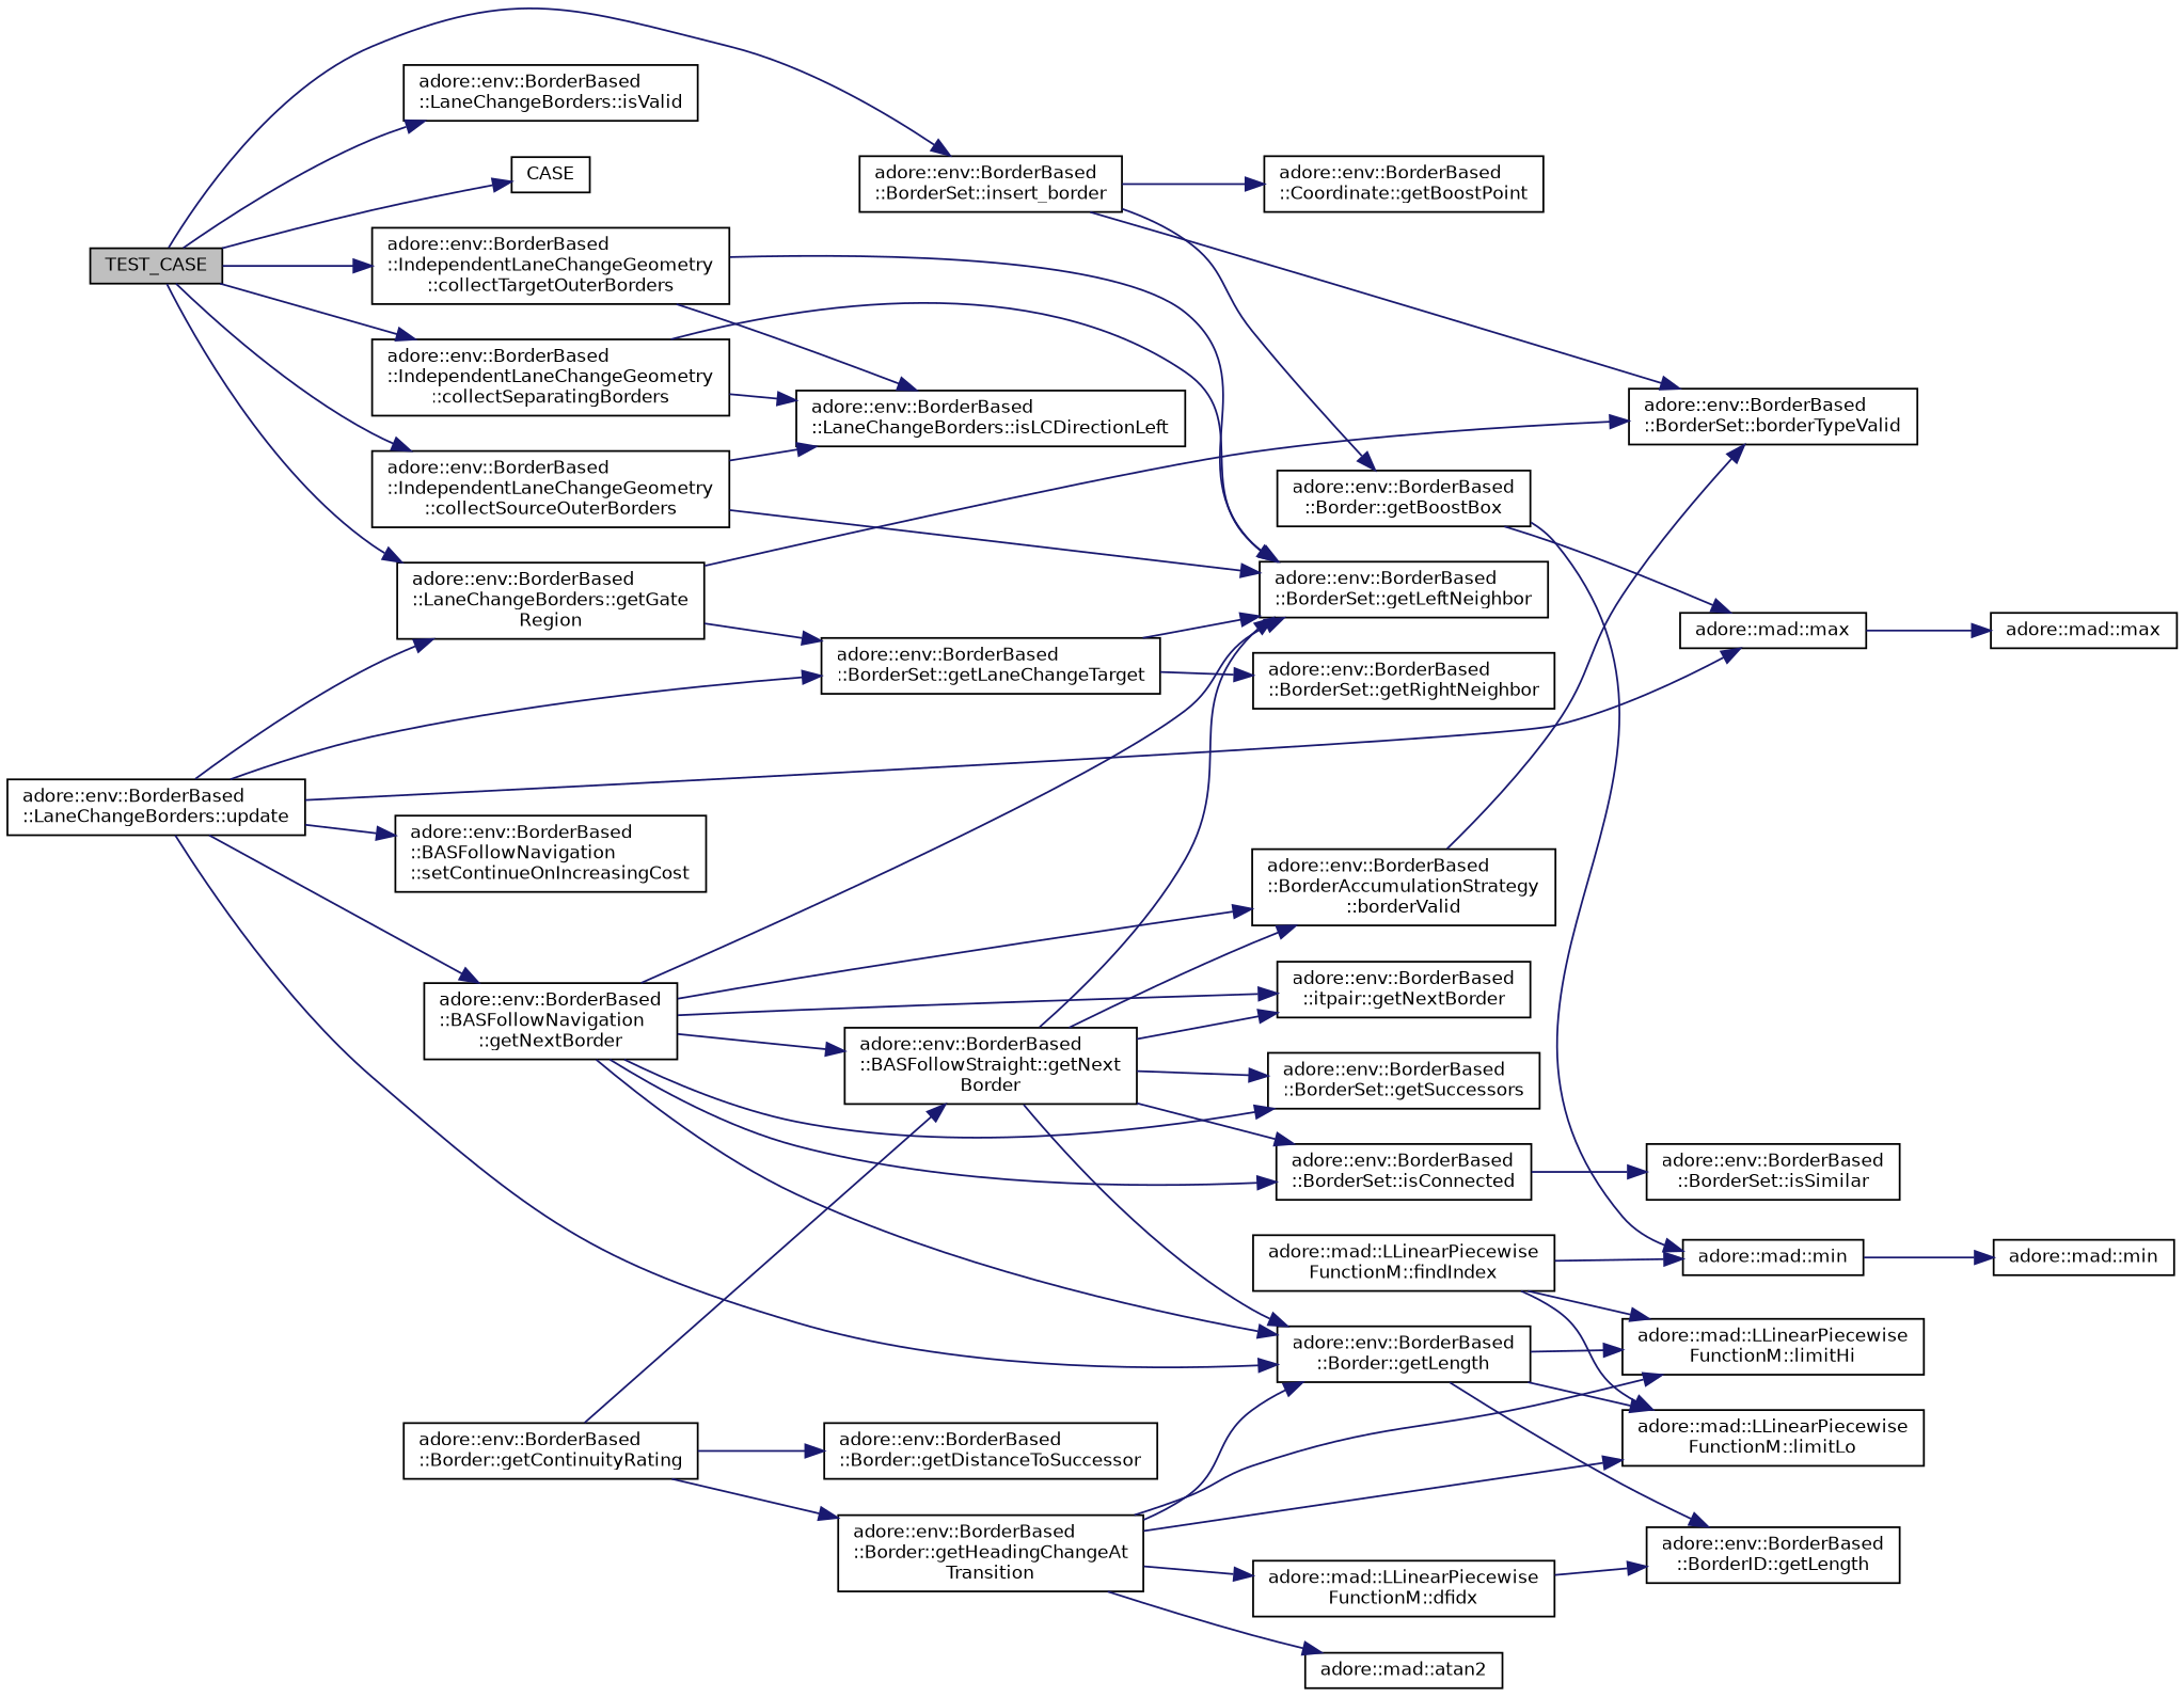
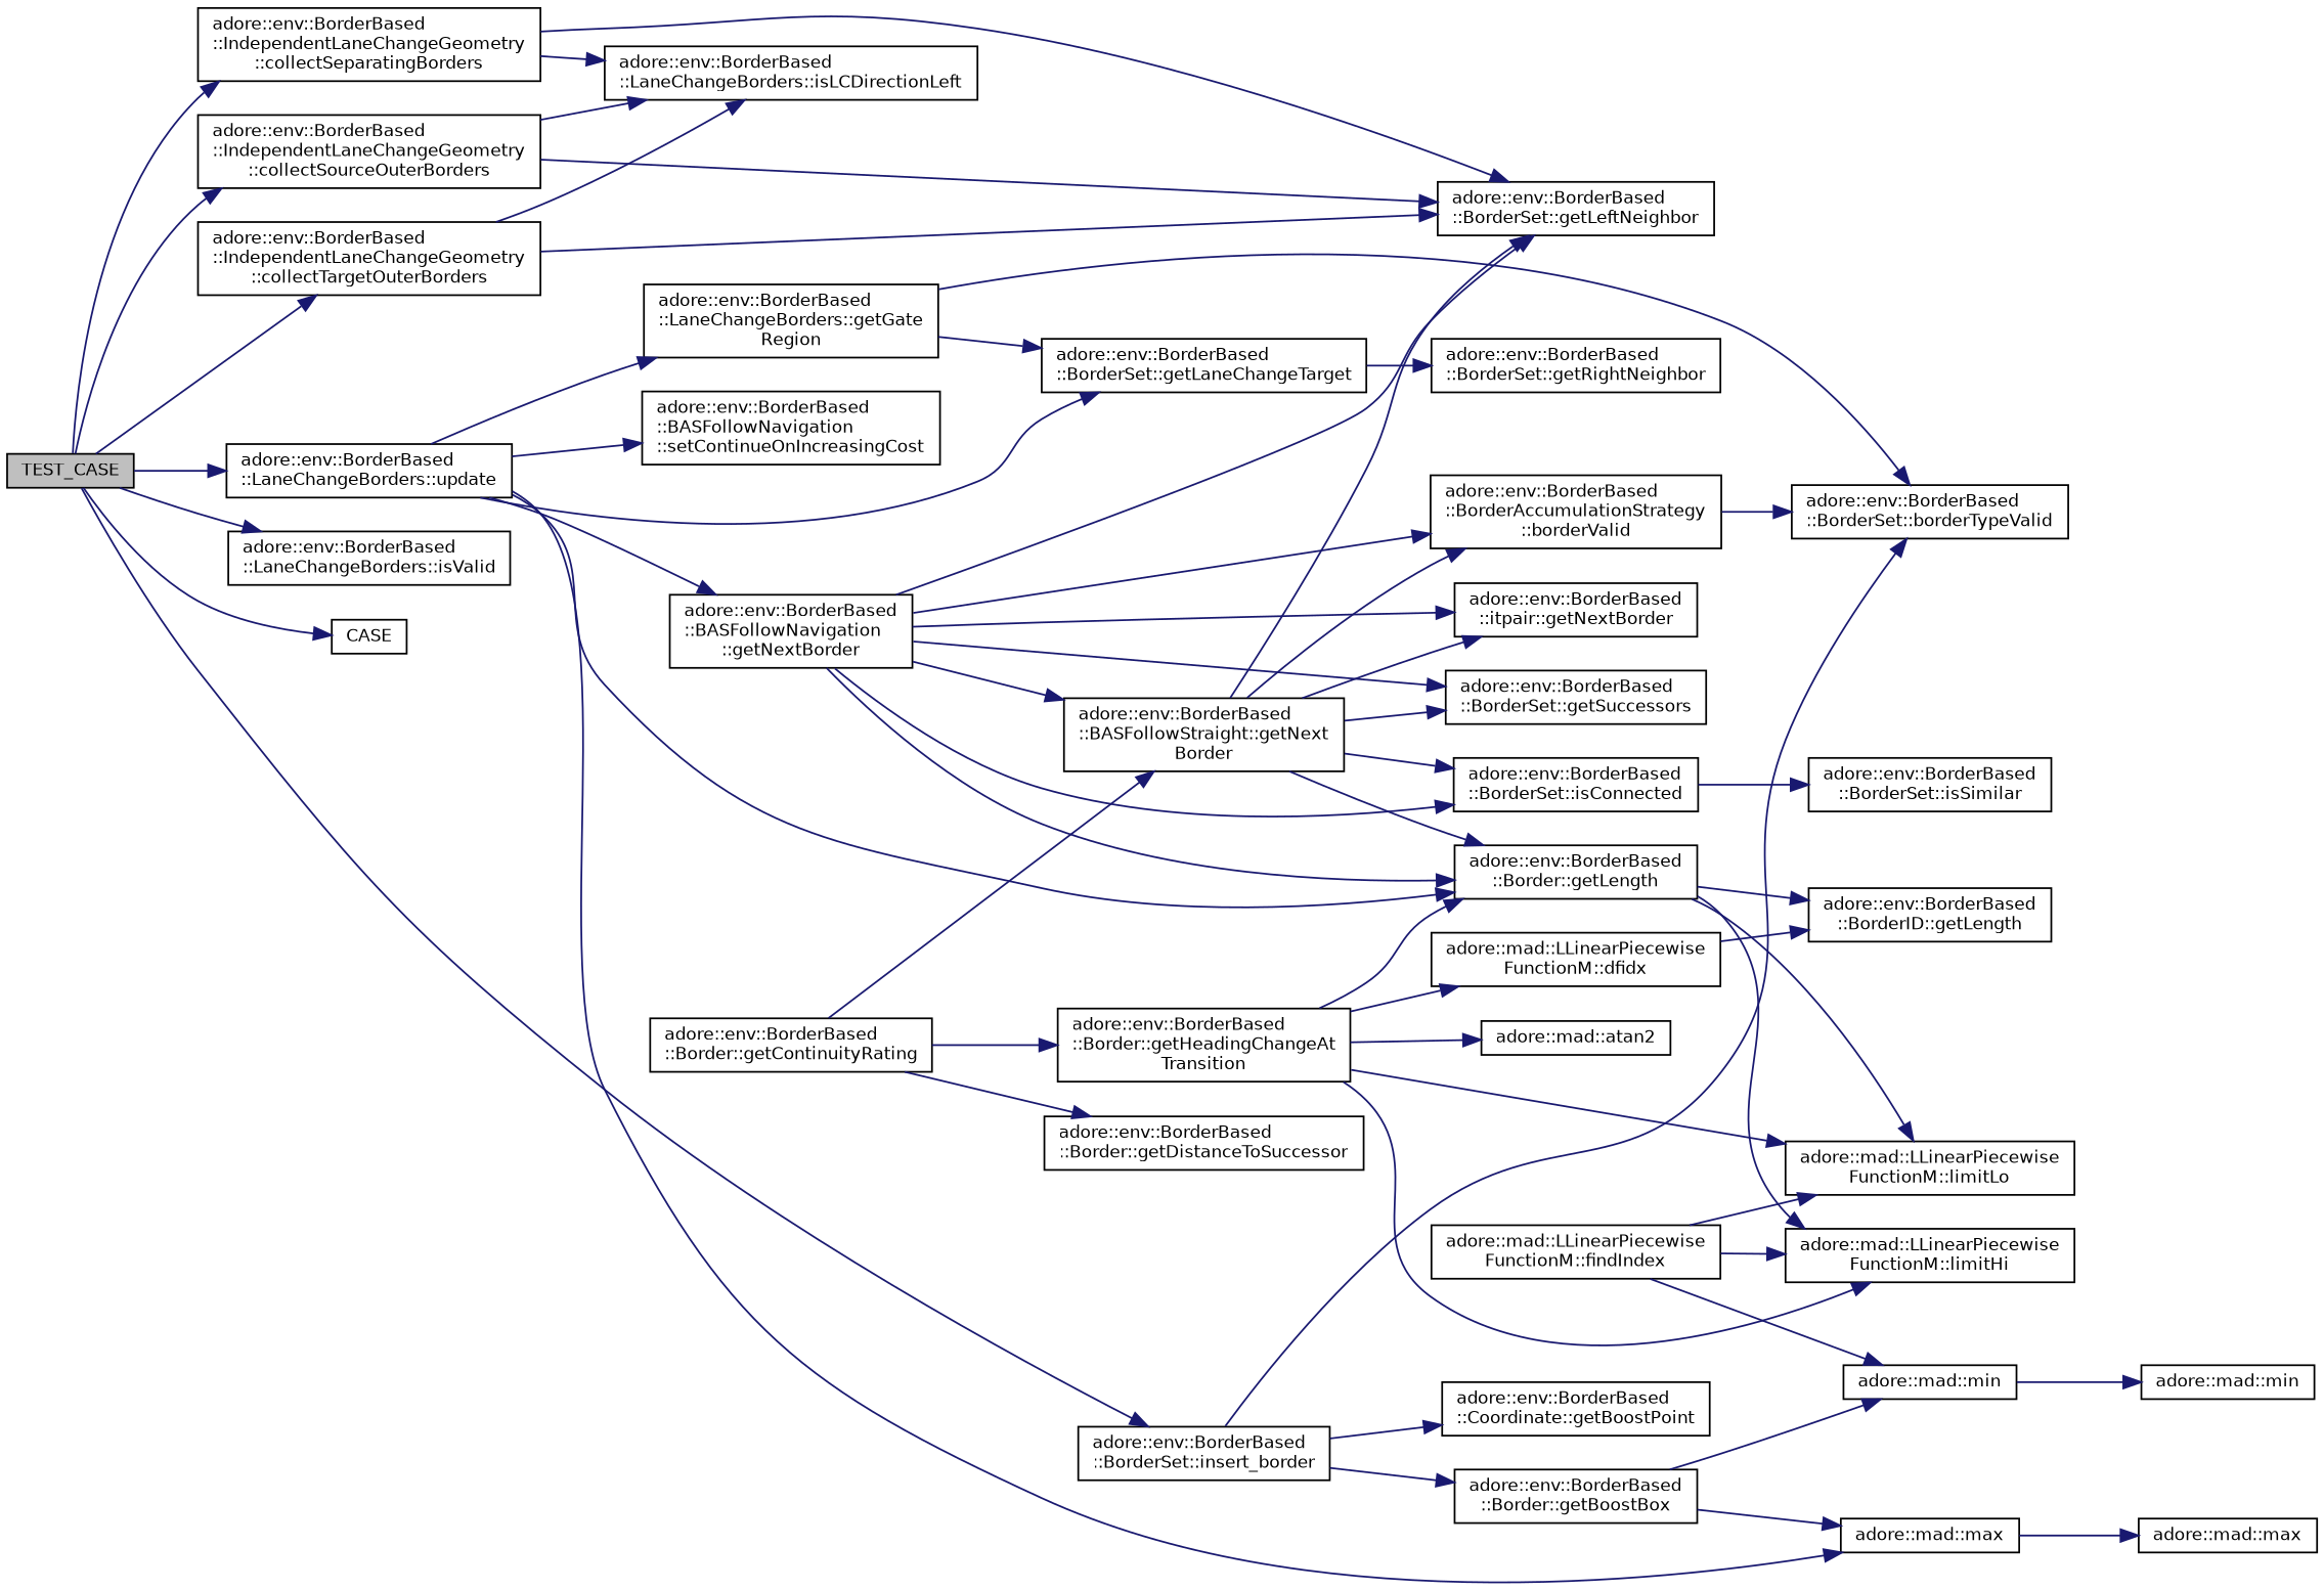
  digraph {
    rankdir=LR
    node [color=black fillcolor=white fontname=Helvetica fontsize=10 shape=record style=filled]
    edge [color=midnightblue fontname=Helvetica fontsize=10 labelfontname=Helvetica labelfontsize=10 style=solid]
    n1 [fillcolor=grey75 fontcolor=black height=0.2 label=TEST_CASE width=0.4]
    n2 [height=0.2 label="adore::env::BorderBased\l::IndependentLaneChangeGeometry\l::collectSeparatingBorders" width=0.4]
    n3 [height=0.2 label="adore::env::BorderBased\l::IndependentLaneChangeGeometry\l::collectSourceOuterBorders" width=0.4]
    n4 [height=0.2 label="adore::env::BorderBased\l::IndependentLaneChangeGeometry\l::collectTargetOuterBorders" width=0.4]
    n5 [height=0.2 label="adore::env::BorderBased\l::BorderSet::insert_border" width=0.4]
    n6 [height=0.2 label="adore::env::BorderBased\l::LaneChangeBorders::isValid" width=0.4]
    n7 [height=0.2 label=CASE width=0.4]
    n8 [height=0.2 label="adore::env::BorderBased\l::LaneChangeBorders::update" width=0.4]
    n9 [height=0.2 label="adore::env::BorderBased\l::BorderSet::getLeftNeighbor" width=0.4]
    n10 [height=0.2 label="adore::env::BorderBased\l::LaneChangeBorders::isLCDirectionLeft" width=0.4]
    n11 [height=0.2 label="adore::env::BorderBased\l::BorderSet::borderTypeValid" width=0.4]
    n12 [height=0.2 label="adore::env::BorderBased\l::Border::getBoostBox" width=0.4]
    n13 [height=0.2 label="adore::env::BorderBased\l::Coordinate::getBoostPoint" width=0.4]
    n14 [height=0.2 label="adore::mad::max" width=0.4]
    n15 [height=0.2 label="adore::env::BorderBased\l::LaneChangeBorders::getGate\lRegion" width=0.4]
    n16 [height=0.2 label="adore::env::BorderBased\l::BorderSet::getLaneChangeTarget" width=0.4]
    n17 [height=0.2 label="adore::env::BorderBased\l::Border::getLength" width=0.4]
    n18 [height=0.2 label="adore::env::BorderBased\l::BASFollowNavigation\l::getNextBorder" width=0.4]
    n19 [height=0.2 label="adore::env::BorderBased\l::BASFollowNavigation\l::setContinueOnIncreasingCost" width=0.4]
    n20 [height=0.2 label="adore::mad::min" width=0.4]
    n21 [height=0.2 label="adore::mad::max" width=0.4]
    n22 [height=0.2 label="adore::mad::min" width=0.4]
    n23 [height=0.2 label="adore::env::BorderBased\l::BorderSet::getRightNeighbor" width=0.4]
    n24 [height=0.2 label="adore::env::BorderBased\l::BorderID::getLength" width=0.4]
    n25 [height=0.2 label="adore::mad::LLinearPiecewise\lFunctionM::limitHi" width=0.4]
    n26 [height=0.2 label="adore::mad::LLinearPiecewise\lFunctionM::limitLo" width=0.4]
    n27 [height=0.2 label="adore::env::BorderBased\l::BorderAccumulationStrategy\l::borderValid" width=0.4]
    n28 [height=0.2 label="adore::env::BorderBased\l::itpair::getNextBorder" width=0.4]
    n29 [height=0.2 label="adore::env::BorderBased\l::BASFollowStraight::getNext\lBorder" width=0.4]
    n30 [height=0.2 label="adore::env::BorderBased\l::BorderSet::getSuccessors" width=0.4]
    n31 [height=0.2 label="adore::env::BorderBased\l::BorderSet::isConnected" width=0.4]
    n32 [height=0.2 label="adore::env::BorderBased\l::BorderSet::isSimilar" width=0.4]
    n33 [height=0.2 label="adore::env::BorderBased\l::Border::getContinuityRating" width=0.4]
    n34 [height=0.2 label="adore::env::BorderBased\l::Border::getDistanceToSuccessor" width=0.4]
    n35 [height=0.2 label="adore::env::BorderBased\l::Border::getHeadingChangeAt\lTransition" width=0.4]
    n36 [height=0.2 label="adore::mad::atan2" width=0.4]
    n37 [height=0.2 label="adore::mad::LLinearPiecewise\lFunctionM::dfidx" width=0.4]
    n38 [height=0.2 label="adore::mad::LLinearPiecewise\lFunctionM::findIndex" width=0.4]
    n1 -> n2
    n1 -> n3
    n1 -> n4
    n1 -> n5
    n1 -> n6
    n1 -> n7
-   n1 -> n15
+   n1 -> n8
    n2 -> n9
    n2 -> n10
    n3 -> n9
    n3 -> n10
    n4 -> n9
    n4 -> n10
    n5 -> n11
    n5 -> n12
    n5 -> n13
    n8 -> n14
    n8 -> n15
    n8 -> n16
    n8 -> n17
    n8 -> n18
    n8 -> n19
    n12 -> n14
    n12 -> n20
    n14 -> n21
    n15 -> n11
    n15 -> n16
-   n16 -> n9
    n16 -> n23
    n17 -> n24
    n17 -> n25
    n17 -> n26
    n18 -> n9
    n18 -> n17
    n18 -> n27
    n18 -> n28
    n18 -> n29
    n18 -> n30
    n18 -> n31
    n20 -> n22
    n27 -> n11
    n29 -> n9
    n29 -> n17
    n29 -> n27
    n29 -> n28
    n29 -> n30
    n29 -> n31
    n31 -> n32
    n33 -> n29
    n33 -> n34
    n33 -> n35
    n35 -> n17
    n35 -> n25
    n35 -> n26
    n35 -> n36
    n35 -> n37
    n37 -> n24
    n38 -> n20
    n38 -> n25
    n38 -> n26
  }
